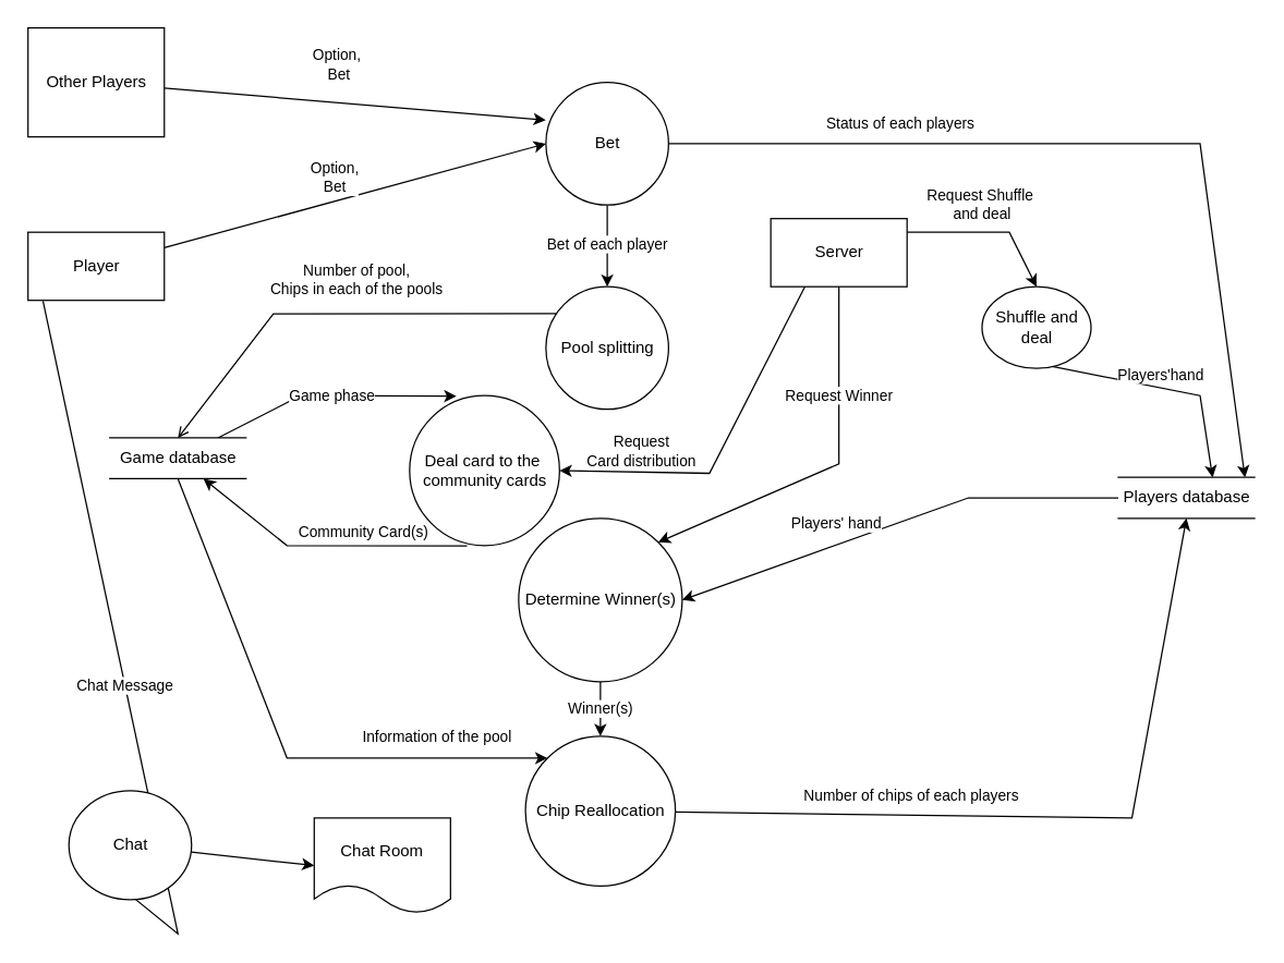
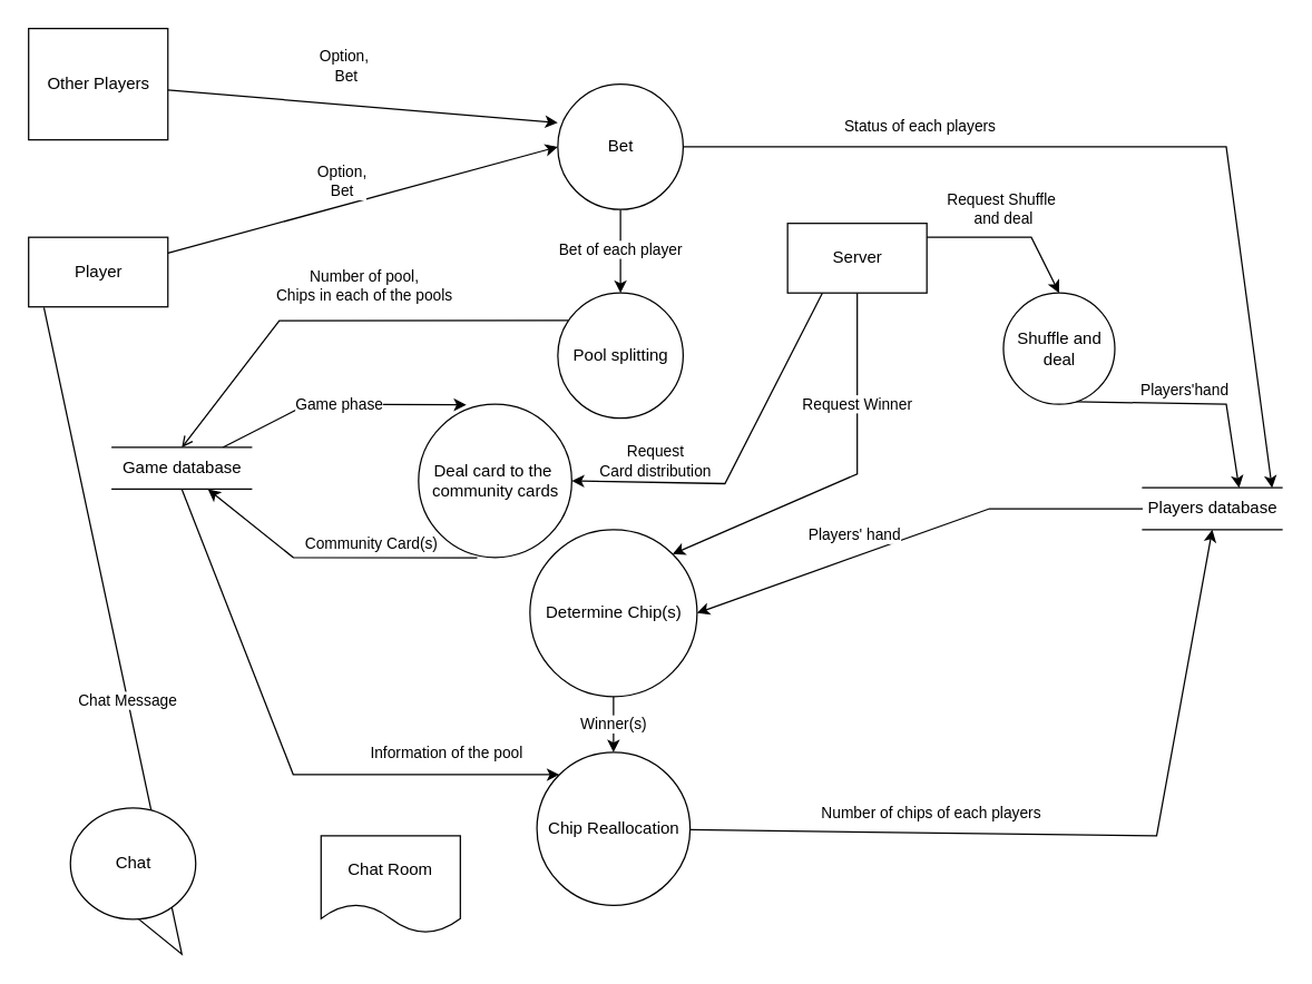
  <mxCell id="0" />
  <mxCell id="1" parent="0" />
  <mxCell id="2" value="Bet of each player&lt;br&gt;" style="edgeStyle=none;rounded=0;orthogonalLoop=1;jettySize=auto;html=1;entryX=0.5;entryY=0;entryDx=0;entryDy=0;startArrow=none;startFill=0;endArrow=classic;endFill=1;" parent="1" source="4" target="12" edge="1"><mxGeometry relative="1" as="geometry"><mxPoint y="-1" as="offset" /></mxGeometry></mxCell>
  <mxCell id="3" value="Status of each players" style="edgeStyle=none;rounded=0;orthogonalLoop=1;jettySize=auto;html=1;entryX=0.929;entryY=0.004;entryDx=0;entryDy=0;startArrow=none;startFill=0;endArrow=classic;endFill=1;entryPerimeter=0;" parent="1" source="4" target="20" edge="1"><mxGeometry x="-0.465" y="15" relative="1" as="geometry"><Array as="points"><mxPoint x="880" y="105" /></Array><mxPoint as="offset" /></mxGeometry></mxCell>
  <mxCell id="4" value="Bet" style="shape=ellipse;html=1;dashed=0;whitespace=wrap;aspect=fixed;perimeter=ellipsePerimeter;" parent="1" vertex="1"><mxGeometry x="400" y="60" width="90" height="90" as="geometry" /></mxCell>
  <mxCell id="5" value="Winner(s)" style="edgeStyle=none;rounded=0;orthogonalLoop=1;jettySize=auto;html=1;entryX=0.5;entryY=0;entryDx=0;entryDy=0;startArrow=none;startFill=0;endArrow=classic;endFill=1;" parent="1" source="6" target="9" edge="1"><mxGeometry relative="1" as="geometry" /></mxCell>
- <mxCell id="6" value="Determine Winner(s)" style="shape=ellipse;html=1;dashed=0;whitespace=wrap;aspect=fixed;perimeter=ellipsePerimeter;" parent="1" vertex="1"><mxGeometry x="380" y="380" width="120" height="120" as="geometry" /></mxCell>
+ <mxCell id="6" value="Determine Chip(s)" style="shape=ellipse;html=1;dashed=0;whitespace=wrap;aspect=fixed;perimeter=ellipsePerimeter;" parent="1" vertex="1"><mxGeometry x="380" y="380" width="120" height="120" as="geometry" /></mxCell>
  <mxCell id="7" style="edgeStyle=none;rounded=0;orthogonalLoop=1;jettySize=auto;html=1;entryX=0.5;entryY=1;entryDx=0;entryDy=0;startArrow=none;startFill=0;endArrow=classic;endFill=1;" parent="1" source="9" target="20" edge="1"><mxGeometry relative="1" as="geometry"><Array as="points"><mxPoint x="830" y="600" /></Array></mxGeometry></mxCell>
  <mxCell id="8" value="Number of chips of each players" style="edgeLabel;html=1;align=center;verticalAlign=middle;resizable=0;points=[];" parent="7" vertex="1" connectable="0"><mxGeometry x="-0.245" y="1" relative="1" as="geometry"><mxPoint x="-38" y="-14" as="offset" /></mxGeometry></mxCell>
  <mxCell id="9" value="Chip Reallocation" style="shape=ellipse;html=1;dashed=0;whitespace=wrap;aspect=fixed;perimeter=ellipsePerimeter;" parent="1" vertex="1"><mxGeometry x="385" y="540" width="110" height="110" as="geometry" /></mxCell>
  <mxCell id="10" style="edgeStyle=none;rounded=0;orthogonalLoop=1;jettySize=auto;html=1;entryX=0.5;entryY=0;entryDx=0;entryDy=0;startArrow=none;startFill=0;endArrow=open;endFill=1;exitX=0.1;exitY=0.219;exitDx=0;exitDy=0;exitPerimeter=0;" parent="1" source="12" target="23" edge="1"><mxGeometry relative="1" as="geometry"><Array as="points"><mxPoint x="200" y="230" /></Array></mxGeometry></mxCell>
  <mxCell id="11" value="Number of pool,&lt;br&gt;Chips in each of the pools" style="edgeLabel;html=1;align=center;verticalAlign=middle;resizable=0;points=[];" parent="10" vertex="1" connectable="0"><mxGeometry x="-0.08" y="3" relative="1" as="geometry"><mxPoint y="-28" as="offset" /></mxGeometry></mxCell>
  <mxCell id="12" value="Pool splitting" style="shape=ellipse;html=1;dashed=0;whitespace=wrap;aspect=fixed;perimeter=ellipsePerimeter;" parent="1" vertex="1"><mxGeometry x="400" y="210" width="90" height="90" as="geometry" /></mxCell>
  <mxCell id="13" value="Option,&lt;br&gt;Bet" style="edgeStyle=none;rounded=0;orthogonalLoop=1;jettySize=auto;html=1;entryX=0;entryY=0.5;entryDx=0;entryDy=0;startArrow=none;startFill=0;endArrow=classic;endFill=1;" parent="1" source="15" target="4" edge="1"><mxGeometry x="-0.078" y="17" relative="1" as="geometry"><mxPoint as="offset" /></mxGeometry></mxCell>
  <mxCell id="14" value="Chat Message" style="edgeStyle=none;rounded=0;orthogonalLoop=1;jettySize=auto;html=1;entryX=0;entryY=0.5;entryDx=0;entryDy=0;startArrow=none;startFill=0;endArrow=classic;endFill=1;exitX=0.11;exitY=1.01;exitDx=0;exitDy=0;exitPerimeter=0;" parent="1" source="15" target="18" edge="1"><mxGeometry relative="1" as="geometry"><Array as="points"><mxPoint x="130" y="685" /></Array></mxGeometry></mxCell>
  <mxCell id="15" value="Player" style="html=1;dashed=0;whitespace=wrap;" parent="1" vertex="1"><mxGeometry x="20" y="170" width="100" height="50" as="geometry" /></mxCell>
  <mxCell id="16" style="edgeStyle=none;rounded=0;orthogonalLoop=1;jettySize=auto;html=1;entryX=1;entryY=0.5;entryDx=0;entryDy=0;startArrow=none;startFill=0;endArrow=classic;endFill=1;" parent="1" source="15" target="15" edge="1"><mxGeometry relative="1" as="geometry" /></mxCell>
- <mxCell id="17" style="edgeStyle=none;rounded=0;orthogonalLoop=1;jettySize=auto;html=1;entryX=0;entryY=0.5;entryDx=0;entryDy=0;startArrow=none;startFill=0;endArrow=classic;endFill=1;" parent="1" source="18" target="33" edge="1"><mxGeometry relative="1" as="geometry" /></mxCell>
  <mxCell id="18" value="Chat" style="shape=ellipse;html=1;dashed=0;whitespace=wrap;aspect=fixed;perimeter=ellipsePerimeter;" parent="1" vertex="1"><mxGeometry x="50" y="580" width="90" height="80" as="geometry" /></mxCell>
  <mxCell id="19" value="Players' hand" style="edgeStyle=none;rounded=0;orthogonalLoop=1;jettySize=auto;html=1;entryX=1;entryY=0.5;entryDx=0;entryDy=0;startArrow=none;startFill=0;endArrow=classic;endFill=1;" parent="1" source="20" target="6" edge="1"><mxGeometry x="0.25" y="-15" relative="1" as="geometry"><Array as="points"><mxPoint x="710" y="365" /></Array><mxPoint as="offset" /></mxGeometry></mxCell>
  <mxCell id="20" value="Players database" style="html=1;dashed=0;whitespace=wrap;shape=partialRectangle;right=0;left=0;" parent="1" vertex="1"><mxGeometry x="820" y="350" width="100" height="30" as="geometry" /></mxCell>
  <mxCell id="21" value="Information of the pool" style="edgeStyle=none;rounded=0;orthogonalLoop=1;jettySize=auto;html=1;startArrow=none;startFill=0;endArrow=classic;endFill=1;exitX=0.5;exitY=1;exitDx=0;exitDy=0;entryX=0;entryY=0;entryDx=0;entryDy=0;" parent="1" source="23" target="9" edge="1"><mxGeometry x="0.605" y="15" relative="1" as="geometry"><Array as="points"><mxPoint x="210" y="556" /></Array><mxPoint as="offset" /></mxGeometry></mxCell>
  <mxCell id="22" value="Game phase" style="edgeStyle=none;rounded=0;orthogonalLoop=1;jettySize=auto;html=1;entryX=0.312;entryY=0.003;entryDx=0;entryDy=0;startArrow=none;startFill=0;endArrow=classic;endFill=1;entryPerimeter=0;" parent="1" source="23" target="37" edge="1"><mxGeometry relative="1" as="geometry"><Array as="points"><mxPoint x="220" y="290" /></Array></mxGeometry></mxCell>
  <mxCell id="23" value="Game database" style="html=1;dashed=0;whitespace=wrap;shape=partialRectangle;right=0;left=0;" parent="1" vertex="1"><mxGeometry x="80" y="321" width="100" height="30" as="geometry" /></mxCell>
  <mxCell id="24" style="edgeStyle=none;rounded=0;orthogonalLoop=1;jettySize=auto;html=1;entryX=-0.001;entryY=0.307;entryDx=0;entryDy=0;entryPerimeter=0;startArrow=none;startFill=0;endArrow=classic;endFill=1;" parent="1" source="26" target="4" edge="1"><mxGeometry relative="1" as="geometry" /></mxCell>
  <mxCell id="25" value="Option,&amp;nbsp;&lt;br&gt;Bet" style="edgeLabel;html=1;align=center;verticalAlign=middle;resizable=0;points=[];" parent="24" vertex="1" connectable="0"><mxGeometry x="-0.086" y="-1" relative="1" as="geometry"><mxPoint y="-29" as="offset" /></mxGeometry></mxCell>
  <mxCell id="26" value="Other Players" style="html=1;dashed=0;whitespace=wrap;" parent="1" vertex="1"><mxGeometry x="20" y="20" width="100" height="80" as="geometry" /></mxCell>
  <mxCell id="27" value="Request Winner" style="edgeStyle=none;rounded=0;orthogonalLoop=1;jettySize=auto;html=1;entryX=1;entryY=0;entryDx=0;entryDy=0;startArrow=none;startFill=0;endArrow=classic;endFill=1;" parent="1" source="31" target="6" edge="1"><mxGeometry x="-0.417" relative="1" as="geometry"><Array as="points"><mxPoint x="615" y="340" /></Array><mxPoint as="offset" /></mxGeometry></mxCell>
  <mxCell id="28" value="Request Shuffle&amp;nbsp;&lt;br&gt;and deal" style="edgeStyle=none;rounded=0;orthogonalLoop=1;jettySize=auto;html=1;entryX=0.5;entryY=0;entryDx=0;entryDy=0;startArrow=none;startFill=0;endArrow=classic;endFill=1;" parent="1" target="35" edge="1"><mxGeometry x="-0.038" y="20" relative="1" as="geometry"><mxPoint x="660" y="170" as="sourcePoint" /><Array as="points"><mxPoint x="740" y="170" /></Array><mxPoint as="offset" /></mxGeometry></mxCell>
  <mxCell id="29" style="edgeStyle=none;rounded=0;orthogonalLoop=1;jettySize=auto;html=1;entryX=1;entryY=0.5;entryDx=0;entryDy=0;startArrow=none;startFill=0;endArrow=classic;endFill=1;exitX=0.25;exitY=1;exitDx=0;exitDy=0;" parent="1" source="31" target="37" edge="1"><mxGeometry relative="1" as="geometry"><mxPoint x="589.694" y="220" as="sourcePoint" /><mxPoint x="420" y="347.3" as="targetPoint" /><Array as="points"><mxPoint x="520" y="347" /></Array></mxGeometry></mxCell>
  <mxCell id="30" value="Request&lt;br&gt;Card distribution" style="edgeLabel;html=1;align=center;verticalAlign=middle;resizable=0;points=[];" parent="29" vertex="1" connectable="0"><mxGeometry x="-0.088" y="-1" relative="1" as="geometry"><mxPoint x="-65" y="14" as="offset" /></mxGeometry></mxCell>
  <mxCell id="31" value="Server" style="html=1;dashed=0;whitespace=wrap;" parent="1" vertex="1"><mxGeometry x="565" y="160" width="100" height="50" as="geometry" /></mxCell>
  <mxCell id="32" style="edgeStyle=none;rounded=0;orthogonalLoop=1;jettySize=auto;html=1;exitX=0;exitY=0.5;exitDx=0;exitDy=0;startArrow=none;startFill=0;endArrow=classic;endFill=1;" parent="1" source="6" target="6" edge="1"><mxGeometry relative="1" as="geometry" /></mxCell>
  <mxCell id="33" value="Chat Room" style="shape=document;whiteSpace=wrap;html=1;boundedLbl=1;dashed=0;flipH=1;" parent="1" vertex="1"><mxGeometry x="230" y="600" width="100" height="70" as="geometry" /></mxCell>
  <mxCell id="34" value="Players'hand" style="edgeStyle=none;rounded=0;orthogonalLoop=1;jettySize=auto;html=1;entryX=0.692;entryY=0.004;entryDx=0;entryDy=0;startArrow=none;startFill=0;endArrow=classic;endFill=1;entryPerimeter=0;exitX=0.643;exitY=0.976;exitDx=0;exitDy=0;exitPerimeter=0;" parent="1" source="35" target="20" edge="1"><mxGeometry x="-0.074" y="9" relative="1" as="geometry"><Array as="points"><mxPoint x="880" y="290" /></Array><mxPoint as="offset" /></mxGeometry></mxCell>
- <mxCell id="35" value="Shuffle and&lt;br&gt;deal" style="shape=ellipse;html=1;dashed=0;whitespace=wrap;aspect=fixed;perimeter=ellipsePerimeter;" parent="1" vertex="1"><mxGeometry x="720" y="210" width="80" height="60" as="geometry" /></mxCell>
+ <mxCell id="35" value="Shuffle and&lt;br&gt;deal" style="shape=ellipse;html=1;dashed=0;whitespace=wrap;aspect=fixed;perimeter=ellipsePerimeter;" parent="1" vertex="1"><mxGeometry x="720" y="210" width="80" height="80" as="geometry" /></mxCell>
  <mxCell id="36" value="Community Card(s)" style="edgeStyle=none;rounded=0;orthogonalLoop=1;jettySize=auto;html=1;startArrow=none;startFill=0;endArrow=classic;endFill=1;exitX=0.383;exitY=1.003;exitDx=0;exitDy=0;exitPerimeter=0;" parent="1" source="37" target="23" edge="1"><mxGeometry x="-0.281" y="-10" relative="1" as="geometry"><Array as="points"><mxPoint x="210" y="400" /></Array><mxPoint as="offset" /></mxGeometry></mxCell>
  <mxCell id="37" value="Deal card to the&amp;nbsp;&lt;br&gt;community cards" style="shape=ellipse;html=1;dashed=0;whitespace=wrap;aspect=fixed;perimeter=ellipsePerimeter;" parent="1" vertex="1"><mxGeometry x="300" y="290" width="110" height="110" as="geometry" /></mxCell>
